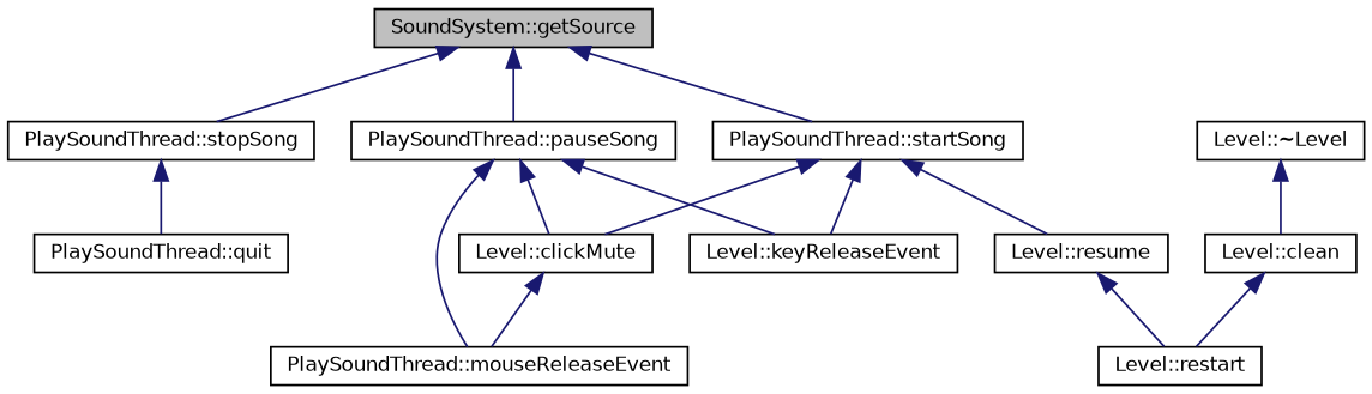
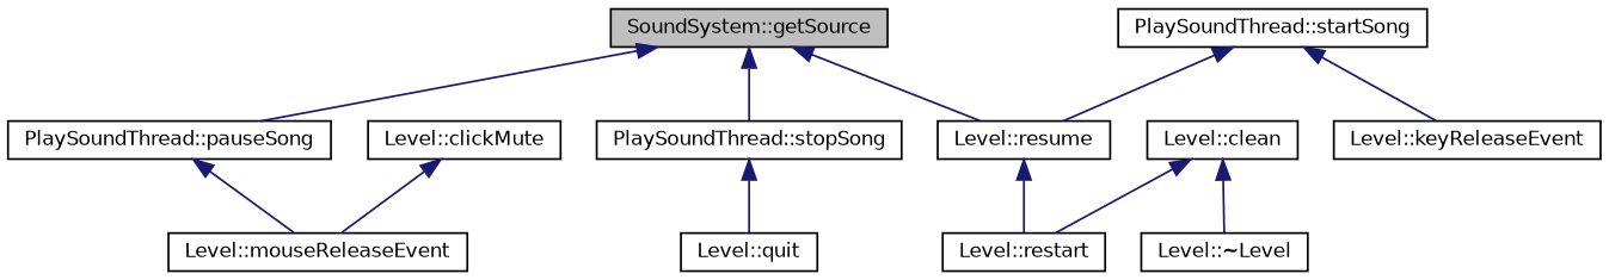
  digraph {
    rankdir=TB
    node [color=black fillcolor=white fontname=Helvetica fontsize=10 shape=record style=filled]
    edge [color=midnightblue dir=back fontname=Helvetica fontsize=10 labelfontname=Helvetica labelfontsize=10 style=solid]
    n1 [fillcolor=grey75 fontcolor=black height=0.2 label="SoundSystem::getSource" width=0.4]
    n2 [height=0.2 label="PlaySoundThread::pauseSong" width=0.4]
    n3 [height=0.2 label="PlaySoundThread::startSong" width=0.4]
    n4 [height=0.2 label="PlaySoundThread::stopSong" width=0.4]
    n5 [height=0.2 label="Level::clickMute" width=0.4]
-   n6 [height=0.2 label="PlaySoundThread::mouseReleaseEvent" width=0.4]
+   n6 [height=0.2 label="Level::mouseReleaseEvent" width=0.4]
    n7 [height=0.2 label="Level::keyReleaseEvent" width=0.4]
    n8 [height=0.2 label="Level::resume" width=0.4]
-   n9 [height=0.2 label="PlaySoundThread::quit" width=0.4]
+   n9 [height=0.2 label="Level::quit" width=0.4]
    n10 [height=0.2 label="Level::restart" width=0.4]
    n11 [height=0.2 label="Level::clean" width=0.4]
    n12 [height=0.2 label="Level::~Level" width=0.4]
    n1 -> n2
-   n1 -> n3
+   n1 -> n8
    n1 -> n4
-   n2 -> n5
    n2 -> n6
-   n2 -> n7
-   n3 -> n5
    n3 -> n7
    n3 -> n8
    n4 -> n9
    n5 -> n6
    n8 -> n10
    n11 -> n10
-   n12 -> n11
+   n11 -> n12
  }
